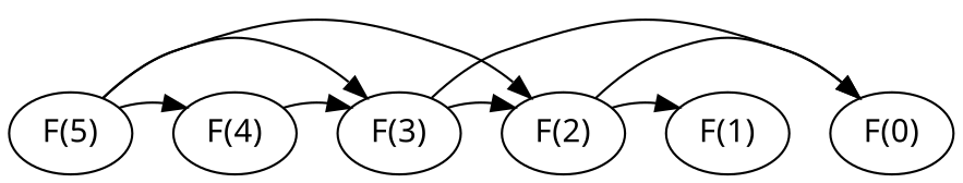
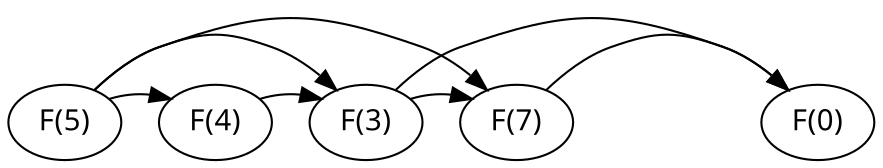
  digraph {
    node [fontname="CMU Serif Roman"]
    n1 [label="F(5)"]
    n2 [label="F(4)"]
    n3 [label="F(3)"]
-   n4 [label="F(2)"]
-   n5 [label="F(1)"]
+   n4 [label="F(7)"]
    n6 [label="F(0)"]
    subgraph sub_1 {
      rank=same
      n1
      n2
      n3
      n4
-     n5
      n6
    }
    n1 -> n2 [style=invis]
    n1 -> n2
    n1 -> n3
    n1 -> n4
    n2 -> n3 [style=invis]
    n2 -> n3
    n3 -> n4 [style=invis]
    n3 -> n4
    n3 -> n6
-   n4 -> n5 [style=invis]
-   n4 -> n5
    n4 -> n6
-   n5 -> n6 [style=invis]
  }
